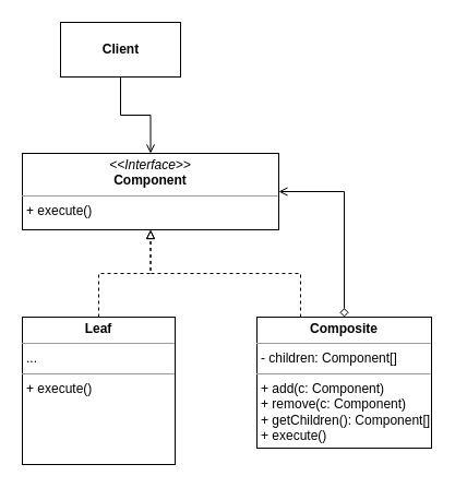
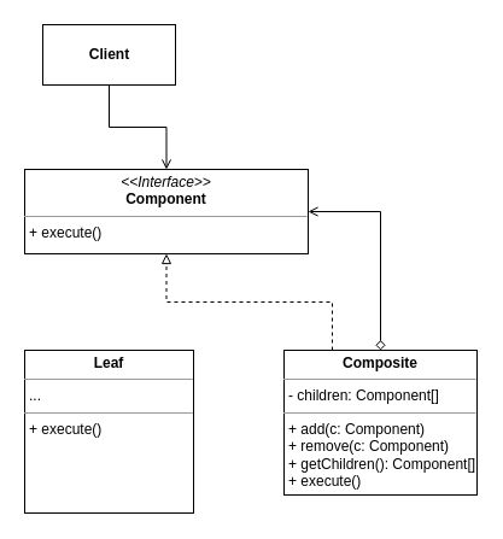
  <mxCell id="0" />
  <mxCell id="1" parent="0" />
  <mxCell id="2" value="&lt;p style=&quot;margin:0px;margin-top:4px;text-align:center;&quot;&gt;&lt;i&gt;&amp;lt;&amp;lt;Interface&amp;gt;&amp;gt;&lt;/i&gt;&lt;br&gt;&lt;b&gt;Component&lt;/b&gt;&lt;/p&gt;&lt;hr size=&quot;1&quot;&gt;&lt;p style=&quot;margin:0px;margin-left:4px;&quot;&gt;+ execute()&lt;br&gt;&lt;/p&gt;" style="verticalAlign=top;align=left;overflow=fill;fontSize=12;fontFamily=Helvetica;html=1;" vertex="1" parent="1"><mxGeometry x="20" y="140" width="235" height="70" as="geometry" /></mxCell>
- <mxCell id="3" style="edgeStyle=orthogonalEdgeStyle;rounded=0;orthogonalLoop=1;jettySize=auto;html=1;exitX=0.5;exitY=0;exitDx=0;exitDy=0;entryX=0.5;entryY=1;entryDx=0;entryDy=0;endArrow=block;endFill=0;dashed=1;" edge="1" parent="1" source="4" target="2"><mxGeometry relative="1" as="geometry" /></mxCell>
  <mxCell id="4" value="&lt;p style=&quot;margin:0px;margin-top:4px;text-align:center;&quot;&gt;&lt;b&gt;Leaf&lt;/b&gt;&lt;/p&gt;&lt;hr size=&quot;1&quot;&gt;&lt;p style=&quot;margin:0px;margin-left:4px;&quot;&gt;...&lt;/p&gt;&lt;hr size=&quot;1&quot;&gt;&lt;p style=&quot;margin:0px;margin-left:4px;&quot;&gt;+ execute()&lt;/p&gt;" style="verticalAlign=top;align=left;overflow=fill;fontSize=12;fontFamily=Helvetica;html=1;" vertex="1" parent="1"><mxGeometry x="20" y="290" width="140" height="135" as="geometry" /></mxCell>
  <mxCell id="5" style="edgeStyle=orthogonalEdgeStyle;rounded=0;orthogonalLoop=1;jettySize=auto;html=1;exitX=0.5;exitY=0;exitDx=0;exitDy=0;entryX=1;entryY=0.5;entryDx=0;entryDy=0;endArrow=open;endFill=0;startArrow=diamond;startFill=0;" edge="1" parent="1" source="7" target="2"><mxGeometry relative="1" as="geometry" /></mxCell>
  <mxCell id="6" style="edgeStyle=orthogonalEdgeStyle;rounded=0;orthogonalLoop=1;jettySize=auto;html=1;exitX=0.25;exitY=0;exitDx=0;exitDy=0;entryX=0.5;entryY=1;entryDx=0;entryDy=0;endArrow=block;endFill=0;dashed=1;" edge="1" parent="1" source="7" target="2"><mxGeometry relative="1" as="geometry" /></mxCell>
  <mxCell id="7" value="&lt;p style=&quot;margin:0px;margin-top:4px;text-align:center;&quot;&gt;&lt;b&gt;Composite&lt;/b&gt;&lt;/p&gt;&lt;hr size=&quot;1&quot;&gt;&lt;p style=&quot;margin:0px;margin-left:4px;&quot;&gt;- children: Component[]&lt;/p&gt;&lt;hr size=&quot;1&quot;&gt;&lt;p style=&quot;margin:0px;margin-left:4px;&quot;&gt;+ add(c: Component)&lt;/p&gt;&lt;p style=&quot;margin:0px;margin-left:4px;&quot;&gt;+ remove(c: Component)&lt;/p&gt;&lt;p style=&quot;margin:0px;margin-left:4px;&quot;&gt;+ getChildren(): Component[]&lt;/p&gt;&lt;p style=&quot;margin:0px;margin-left:4px;&quot;&gt;+ execute()&lt;/p&gt;" style="verticalAlign=top;align=left;overflow=fill;fontSize=12;fontFamily=Helvetica;html=1;" vertex="1" parent="1"><mxGeometry x="235" y="290" width="160" height="120" as="geometry" /></mxCell>
  <mxCell id="8" style="edgeStyle=orthogonalEdgeStyle;rounded=0;orthogonalLoop=1;jettySize=auto;html=1;exitX=0.5;exitY=1;exitDx=0;exitDy=0;endArrow=open;endFill=0;" edge="1" parent="1" source="9" target="2"><mxGeometry relative="1" as="geometry" /></mxCell>
- <mxCell id="9" value="&lt;b&gt;Client&lt;/b&gt;" style="html=1;" vertex="1" parent="1"><mxGeometry x="55" y="20" width="110" height="50" as="geometry" /></mxCell>
+ <mxCell id="9" value="&lt;b&gt;Client&lt;/b&gt;" style="html=1;" vertex="1" parent="1"><mxGeometry x="35" y="20" width="110" height="50" as="geometry" /></mxCell>
